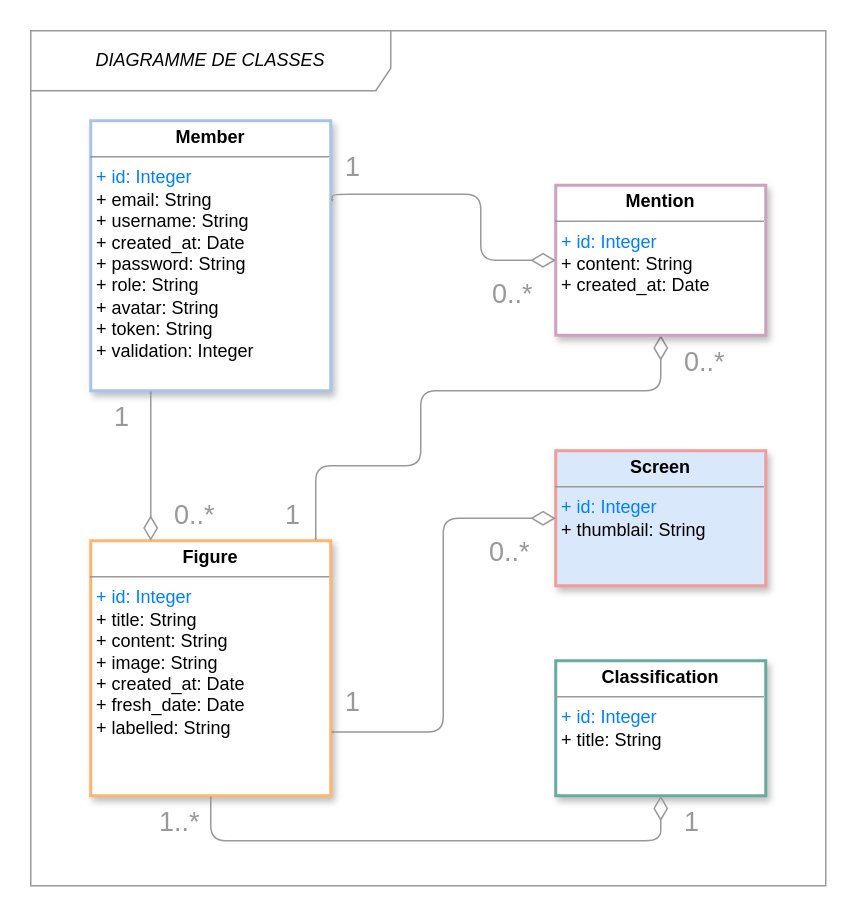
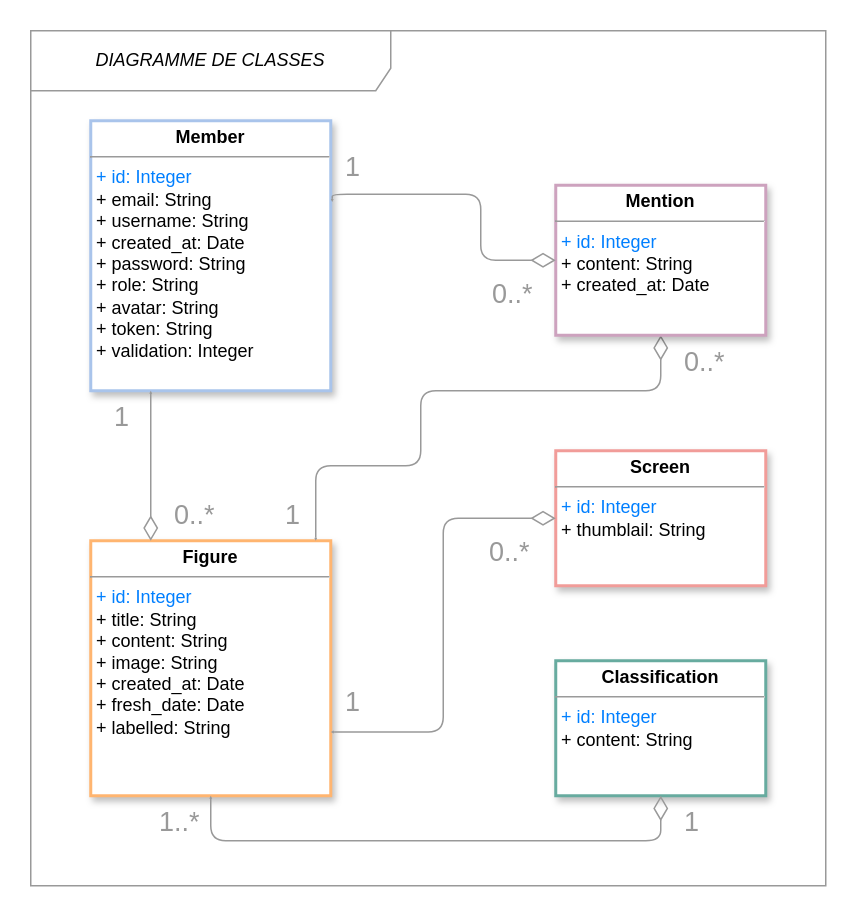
  <mxCell id="0" />
  <mxCell id="1" parent="0" />
  <mxCell id="2" value="&lt;span style=&quot;font-size: 12px;&quot;&gt;DIAGRAMME DE CLASSES&lt;/span&gt;" style="shape=umlFrame;whiteSpace=wrap;html=1;width=240;height=40;fillColor=#FFFFFF;swimlaneFillColor=#ffffff;strokeColor=#999999;fontSize=12;fontStyle=2" parent="1" vertex="1"><mxGeometry x="20" y="20" width="530" height="570" as="geometry" /></mxCell>
  <mxCell id="3" value="&lt;p style=&quot;margin: 0px ; margin-top: 4px ; text-align: center&quot;&gt;&lt;b&gt;Figure&lt;/b&gt;&lt;/p&gt;&lt;hr size=&quot;1&quot;&gt;&lt;p style=&quot;margin: 0px ; margin-left: 4px&quot;&gt;&lt;font color=&quot;#007fff&quot;&gt;+ id: Integer&lt;/font&gt;&lt;br&gt;&lt;/p&gt;&lt;p style=&quot;margin: 0px ; margin-left: 4px&quot;&gt;&lt;span&gt;+ title: String&lt;/span&gt;&lt;/p&gt;&lt;p style=&quot;margin: 0px ; margin-left: 4px&quot;&gt;&lt;span&gt;+ content: String&lt;/span&gt;&lt;/p&gt;&lt;p style=&quot;margin: 0px ; margin-left: 4px&quot;&gt;+ image: String&lt;/p&gt;&lt;p style=&quot;margin: 0px ; margin-left: 4px&quot;&gt;+ created_at: Date&lt;/p&gt;&lt;p style=&quot;margin: 0px ; margin-left: 4px&quot;&gt;+ fresh_date: Date&lt;/p&gt;&lt;p style=&quot;margin: 0px ; margin-left: 4px&quot;&gt;+ labelled: String&amp;nbsp;&lt;/p&gt;&lt;p style=&quot;margin: 0px ; margin-left: 4px&quot;&gt;&lt;br&gt;&lt;/p&gt;&lt;p style=&quot;margin: 0px ; margin-left: 4px&quot;&gt;&lt;span&gt;&amp;nbsp;&lt;/span&gt;&lt;/p&gt;&lt;p style=&quot;margin: 0px ; margin-left: 4px&quot;&gt;&lt;font color=&quot;#007FFF&quot;&gt;&lt;br&gt;&lt;/font&gt;&lt;/p&gt;" style="verticalAlign=top;align=left;overflow=fill;fontSize=12;fontFamily=Helvetica;html=1;fillColor=#FFFFFF;strokeWidth=2;shadow=1;strokeColor=#FFB570;" parent="1" vertex="1"><mxGeometry x="60" y="360" width="160" height="170" as="geometry" /></mxCell>
  <mxCell id="4" value="&lt;p style=&quot;margin: 0px ; margin-top: 4px ; text-align: center&quot;&gt;&lt;b&gt;Member&lt;/b&gt;&lt;/p&gt;&lt;hr size=&quot;1&quot;&gt;&lt;p style=&quot;margin: 0px ; margin-left: 4px&quot;&gt;&lt;font color=&quot;#007fff&quot;&gt;+ id: Integer&lt;/font&gt;&lt;br&gt;&lt;/p&gt;&lt;p style=&quot;margin: 0px ; margin-left: 4px&quot;&gt;&lt;span&gt;+ email: String&lt;/span&gt;&lt;/p&gt;&lt;p style=&quot;margin: 0px 0px 0px 4px&quot;&gt;+ username: String&lt;br&gt;&lt;/p&gt;&lt;p style=&quot;margin: 0px 0px 0px 4px&quot;&gt;+ created_at: Date&lt;/p&gt;&lt;p style=&quot;margin: 0px 0px 0px 4px&quot;&gt;+ password: String&lt;/p&gt;&lt;p style=&quot;margin: 0px 0px 0px 4px&quot;&gt;+ role: String&lt;/p&gt;&lt;p style=&quot;margin: 0px 0px 0px 4px&quot;&gt;+ avatar: String&lt;/p&gt;&lt;p style=&quot;margin: 0px 0px 0px 4px&quot;&gt;+ token: String&lt;/p&gt;&lt;p style=&quot;margin: 0px 0px 0px 4px&quot;&gt;+ validation: Integer&lt;/p&gt;&lt;p style=&quot;margin: 0px 0px 0px 4px&quot;&gt;&lt;br&gt;&lt;/p&gt;&amp;nbsp;" style="verticalAlign=top;align=left;overflow=fill;fontSize=12;fontFamily=Helvetica;html=1;gradientDirection=north;strokeWidth=2;rounded=0;shadow=1;strokeColor=#A9C4EB;" parent="1" vertex="1"><mxGeometry x="60" y="80" width="160" height="180" as="geometry" /></mxCell>
  <mxCell id="5" value="1" style="text;strokeColor=none;fillColor=none;align=left;verticalAlign=top;spacingLeft=4;spacingRight=4;overflow=hidden;rotatable=0;points=[[0,0.5],[1,0.5]];portConstraint=eastwest;fontSize=18;fontColor=#999999;" parent="1" vertex="1"><mxGeometry x="224" y="450" width="40" height="30" as="geometry" /></mxCell>
  <mxCell id="6" value="0..*" style="text;strokeColor=none;fillColor=none;align=left;verticalAlign=top;spacingLeft=4;spacingRight=4;overflow=hidden;rotatable=0;points=[[0,0.5],[1,0.5]];portConstraint=eastwest;fontSize=18;fontColor=#999999;" parent="1" vertex="1"><mxGeometry x="110" y="325" width="40" height="30" as="geometry" /></mxCell>
  <mxCell id="7" value="" style="endArrow=open;html=1;endSize=0;startArrow=diamondThin;startSize=14;startFill=0;edgeStyle=orthogonalEdgeStyle;align=left;verticalAlign=bottom;exitX=0.5;exitY=1;exitDx=0;exitDy=0;strokeColor=#999999;" parent="1" source="9" edge="1"><mxGeometry x="-1" y="3" relative="1" as="geometry"><mxPoint x="270" y="402" as="sourcePoint" /><mxPoint x="210" y="360" as="targetPoint" /><Array as="points"><mxPoint x="440" y="260" /><mxPoint x="280" y="260" /><mxPoint x="280" y="310" /><mxPoint x="210" y="310" /></Array></mxGeometry></mxCell>
  <mxCell id="8" value="" style="endArrow=open;html=1;endSize=0;startArrow=diamondThin;startSize=14;startFill=0;edgeStyle=orthogonalEdgeStyle;align=left;verticalAlign=bottom;entryX=0.25;entryY=1;entryDx=0;entryDy=0;exitX=0.25;exitY=0;exitDx=0;exitDy=0;strokeColor=#999999;" parent="1" source="3" target="4" edge="1"><mxGeometry x="-1" y="3" relative="1" as="geometry"><mxPoint x="52" y="208" as="sourcePoint" /><mxPoint x="78.9" y="159" as="targetPoint" /><Array as="points"><mxPoint x="100" y="290" /><mxPoint x="100" y="290" /></Array></mxGeometry></mxCell>
  <mxCell id="9" value="&lt;p style=&quot;margin: 0px ; margin-top: 4px ; text-align: center&quot;&gt;&lt;b&gt;Mention&lt;/b&gt;&lt;/p&gt;&lt;hr size=&quot;1&quot;&gt;&lt;p style=&quot;margin: 0px ; margin-left: 4px&quot;&gt;&lt;font color=&quot;#007fff&quot;&gt;+ id: Integer&lt;/font&gt;&lt;br&gt;&lt;/p&gt;&lt;p style=&quot;margin: 0px ; margin-left: 4px&quot;&gt;&lt;span&gt;+ content: String&lt;/span&gt;&lt;/p&gt;&lt;p style=&quot;margin: 0px ; margin-left: 4px&quot;&gt;+ created_at: Date&lt;/p&gt;&lt;p style=&quot;margin: 0px ; margin-left: 4px&quot;&gt;&lt;br&gt;&lt;/p&gt;&lt;p style=&quot;margin: 0px ; margin-left: 4px&quot;&gt;&lt;span&gt;&amp;nbsp;&lt;/span&gt;&lt;/p&gt;&lt;p style=&quot;margin: 0px ; margin-left: 4px&quot;&gt;&lt;font color=&quot;#007FFF&quot;&gt;&lt;br&gt;&lt;/font&gt;&lt;/p&gt;" style="verticalAlign=top;align=left;overflow=fill;fontSize=12;fontFamily=Helvetica;html=1;fillColor=#FFFFFF;strokeWidth=2;shadow=1;strokeColor=#CDA2BE;" parent="1" vertex="1"><mxGeometry x="370" y="123" width="140" height="100" as="geometry" /></mxCell>
  <mxCell id="10" value="0..*" style="text;strokeColor=none;fillColor=none;align=left;verticalAlign=top;spacingLeft=4;spacingRight=4;overflow=hidden;rotatable=0;points=[[0,0.5],[1,0.5]];portConstraint=eastwest;fontSize=18;fontColor=#999999;" parent="1" vertex="1"><mxGeometry x="320" y="350" width="40" height="30" as="geometry" /></mxCell>
- <mxCell id="11" value="&lt;p style=&quot;margin: 0px ; margin-top: 4px ; text-align: center&quot;&gt;&lt;b&gt;Classification&lt;/b&gt;&lt;/p&gt;&lt;hr size=&quot;1&quot;&gt;&lt;p style=&quot;margin: 0px ; margin-left: 4px&quot;&gt;&lt;font color=&quot;#007fff&quot;&gt;+ id: Integer&lt;/font&gt;&lt;br&gt;&lt;/p&gt;&lt;p style=&quot;margin: 0px ; margin-left: 4px&quot;&gt;&lt;span&gt;+ title: String&lt;/span&gt;&lt;/p&gt;&lt;p style=&quot;margin: 0px ; margin-left: 4px&quot;&gt;&lt;br&gt;&lt;/p&gt;&lt;p style=&quot;margin: 0px ; margin-left: 4px&quot;&gt;&lt;span&gt;&amp;nbsp;&lt;/span&gt;&lt;/p&gt;&lt;p style=&quot;margin: 0px ; margin-left: 4px&quot;&gt;&lt;font color=&quot;#007FFF&quot;&gt;&lt;br&gt;&lt;/font&gt;&lt;/p&gt;" style="verticalAlign=top;align=left;overflow=fill;fontSize=12;fontFamily=Helvetica;html=1;fillColor=#FFFFFF;strokeWidth=2;shadow=1;strokeColor=#67AB9F;" parent="1" vertex="1"><mxGeometry x="370" y="440" width="140" height="90" as="geometry" /></mxCell>
+ <mxCell id="11" value="&lt;p style=&quot;margin: 0px ; margin-top: 4px ; text-align: center&quot;&gt;&lt;b&gt;Classification&lt;/b&gt;&lt;/p&gt;&lt;hr size=&quot;1&quot;&gt;&lt;p style=&quot;margin: 0px ; margin-left: 4px&quot;&gt;&lt;font color=&quot;#007fff&quot;&gt;+ id: Integer&lt;/font&gt;&lt;br&gt;&lt;/p&gt;&lt;p style=&quot;margin: 0px ; margin-left: 4px&quot;&gt;&lt;span&gt;+ content: String&lt;/span&gt;&lt;/p&gt;&lt;p style=&quot;margin: 0px ; margin-left: 4px&quot;&gt;&lt;br&gt;&lt;/p&gt;&lt;p style=&quot;margin: 0px ; margin-left: 4px&quot;&gt;&lt;span&gt;&amp;nbsp;&lt;/span&gt;&lt;/p&gt;&lt;p style=&quot;margin: 0px ; margin-left: 4px&quot;&gt;&lt;font color=&quot;#007FFF&quot;&gt;&lt;br&gt;&lt;/font&gt;&lt;/p&gt;" style="verticalAlign=top;align=left;overflow=fill;fontSize=12;fontFamily=Helvetica;html=1;fillColor=#FFFFFF;strokeWidth=2;shadow=1;strokeColor=#67AB9F;" parent="1" vertex="1"><mxGeometry x="370" y="440" width="140" height="90" as="geometry" /></mxCell>
  <mxCell id="12" value="" style="endArrow=open;html=1;endSize=0;startArrow=diamondThin;startSize=14;startFill=0;edgeStyle=orthogonalEdgeStyle;align=left;verticalAlign=bottom;exitX=0.5;exitY=1;exitDx=0;exitDy=0;entryX=0.5;entryY=1;entryDx=0;entryDy=0;strokeColor=#999999;" parent="1" source="11" target="3" edge="1"><mxGeometry x="-1" y="3" relative="1" as="geometry"><mxPoint x="82" y="380" as="sourcePoint" /><mxPoint x="-80" y="380" as="targetPoint" /><Array as="points"><mxPoint x="440" y="560" /><mxPoint x="140" y="560" /></Array></mxGeometry></mxCell>
  <mxCell id="13" value="1" style="text;strokeColor=none;fillColor=none;align=left;verticalAlign=top;spacingLeft=4;spacingRight=4;overflow=hidden;rotatable=0;points=[[0,0.5],[1,0.5]];portConstraint=eastwest;fontSize=18;dashed=1;fontColor=#999999;" parent="1" vertex="1"><mxGeometry x="70" y="260" width="40" height="30" as="geometry" /></mxCell>
  <mxCell id="14" value="1..*" style="text;strokeColor=none;fillColor=none;align=left;verticalAlign=top;spacingLeft=4;spacingRight=4;overflow=hidden;rotatable=0;points=[[0,0.5],[1,0.5]];portConstraint=eastwest;fontSize=18;fontColor=#999999;" parent="1" vertex="1"><mxGeometry x="100" y="530" width="40" height="30" as="geometry" /></mxCell>
- <mxCell id="15" value="&lt;p style=&quot;margin: 0px ; margin-top: 4px ; text-align: center&quot;&gt;&lt;b&gt;Screen&lt;/b&gt;&lt;/p&gt;&lt;hr size=&quot;1&quot;&gt;&lt;p style=&quot;margin: 0px ; margin-left: 4px&quot;&gt;&lt;font color=&quot;#007fff&quot;&gt;+ id: Integer&lt;/font&gt;&lt;br&gt;&lt;/p&gt;&lt;p style=&quot;margin: 0px ; margin-left: 4px&quot;&gt;&lt;span&gt;+ thumblail: String&lt;/span&gt;&lt;/p&gt;&lt;p style=&quot;margin: 0px ; margin-left: 4px&quot;&gt;&lt;br&gt;&lt;/p&gt;&lt;p style=&quot;margin: 0px ; margin-left: 4px&quot;&gt;&lt;span&gt;&amp;nbsp;&lt;/span&gt;&lt;/p&gt;&lt;p style=&quot;margin: 0px ; margin-left: 4px&quot;&gt;&lt;font color=&quot;#007FFF&quot;&gt;&lt;br&gt;&lt;/font&gt;&lt;/p&gt;" style="verticalAlign=top;align=left;overflow=fill;fontSize=12;fontFamily=Helvetica;html=1;fillColor=#dae8fc;strokeWidth=2;shadow=1;strokeColor=#F19C99;" parent="1" vertex="1"><mxGeometry x="370" y="300" width="140" height="90" as="geometry" /></mxCell>
+ <mxCell id="15" value="&lt;p style=&quot;margin: 0px ; margin-top: 4px ; text-align: center&quot;&gt;&lt;b&gt;Screen&lt;/b&gt;&lt;/p&gt;&lt;hr size=&quot;1&quot;&gt;&lt;p style=&quot;margin: 0px ; margin-left: 4px&quot;&gt;&lt;font color=&quot;#007fff&quot;&gt;+ id: Integer&lt;/font&gt;&lt;br&gt;&lt;/p&gt;&lt;p style=&quot;margin: 0px ; margin-left: 4px&quot;&gt;&lt;span&gt;+ thumblail: String&lt;/span&gt;&lt;/p&gt;&lt;p style=&quot;margin: 0px ; margin-left: 4px&quot;&gt;&lt;br&gt;&lt;/p&gt;&lt;p style=&quot;margin: 0px ; margin-left: 4px&quot;&gt;&lt;span&gt;&amp;nbsp;&lt;/span&gt;&lt;/p&gt;&lt;p style=&quot;margin: 0px ; margin-left: 4px&quot;&gt;&lt;font color=&quot;#007FFF&quot;&gt;&lt;br&gt;&lt;/font&gt;&lt;/p&gt;" style="verticalAlign=top;align=left;overflow=fill;fontSize=12;fontFamily=Helvetica;html=1;fillColor=#FFFFFF;strokeWidth=2;shadow=1;strokeColor=#F19C99;" parent="1" vertex="1"><mxGeometry x="370" y="300" width="140" height="90" as="geometry" /></mxCell>
  <mxCell id="16" value="" style="endArrow=open;html=1;endSize=0;startArrow=diamondThin;startSize=14;startFill=0;edgeStyle=orthogonalEdgeStyle;align=left;verticalAlign=bottom;exitX=0;exitY=0.5;exitDx=0;exitDy=0;entryX=1;entryY=0.75;entryDx=0;entryDy=0;strokeColor=#999999;" parent="1" source="15" target="3" edge="1"><mxGeometry x="-1" y="3" relative="1" as="geometry"><mxPoint x="325" y="110" as="sourcePoint" /><mxPoint x="163" y="145" as="targetPoint" /><Array as="points" /></mxGeometry></mxCell>
  <mxCell id="17" value="1" style="text;strokeColor=none;fillColor=none;align=left;verticalAlign=top;spacingLeft=4;spacingRight=4;overflow=hidden;rotatable=0;points=[[0,0.5],[1,0.5]];portConstraint=eastwest;fontSize=18;fontColor=#999999;" parent="1" vertex="1"><mxGeometry x="184" y="325" width="40" height="30" as="geometry" /></mxCell>
  <mxCell id="18" value="0..*" style="text;strokeColor=none;fillColor=none;align=left;verticalAlign=top;spacingLeft=4;spacingRight=4;overflow=hidden;rotatable=0;points=[[0,0.5],[1,0.5]];portConstraint=eastwest;fontSize=18;fontColor=#999999;" parent="1" vertex="1"><mxGeometry x="450" y="223" width="40" height="30" as="geometry" /></mxCell>
  <mxCell id="19" value="" style="endArrow=open;html=1;endSize=0;startArrow=diamondThin;startSize=14;startFill=0;edgeStyle=orthogonalEdgeStyle;align=left;verticalAlign=bottom;entryX=1.006;entryY=0.301;entryDx=0;entryDy=0;exitX=0;exitY=0.5;exitDx=0;exitDy=0;entryPerimeter=0;strokeColor=#999999;" parent="1" source="9" target="4" edge="1"><mxGeometry x="-1" y="3" relative="1" as="geometry"><mxPoint x="200" y="223" as="sourcePoint" /><mxPoint x="110" y="108.07" as="targetPoint" /><Array as="points"><mxPoint x="320" y="173" /><mxPoint x="320" y="129" /></Array></mxGeometry></mxCell>
  <mxCell id="20" value="1" style="text;strokeColor=none;fillColor=none;align=left;verticalAlign=top;spacingLeft=4;spacingRight=4;overflow=hidden;rotatable=0;points=[[0,0.5],[1,0.5]];portConstraint=eastwest;fontSize=18;fontColor=#999999;" parent="1" vertex="1"><mxGeometry x="224" y="93" width="20" height="30" as="geometry" /></mxCell>
  <mxCell id="21" value="0..*" style="text;strokeColor=none;fillColor=none;align=left;verticalAlign=top;spacingLeft=4;spacingRight=4;overflow=hidden;rotatable=0;points=[[0,0.5],[1,0.5]];portConstraint=eastwest;fontSize=18;fontColor=#999999;" parent="1" vertex="1"><mxGeometry x="322" y="178" width="40" height="30" as="geometry" /></mxCell>
  <mxCell id="22" value="1" style="text;strokeColor=none;fillColor=none;align=left;verticalAlign=top;spacingLeft=4;spacingRight=4;overflow=hidden;rotatable=0;points=[[0,0.5],[1,0.5]];portConstraint=eastwest;fontSize=18;fontColor=#999999;" parent="1" vertex="1"><mxGeometry x="450" y="530" width="40" height="30" as="geometry" /></mxCell>
